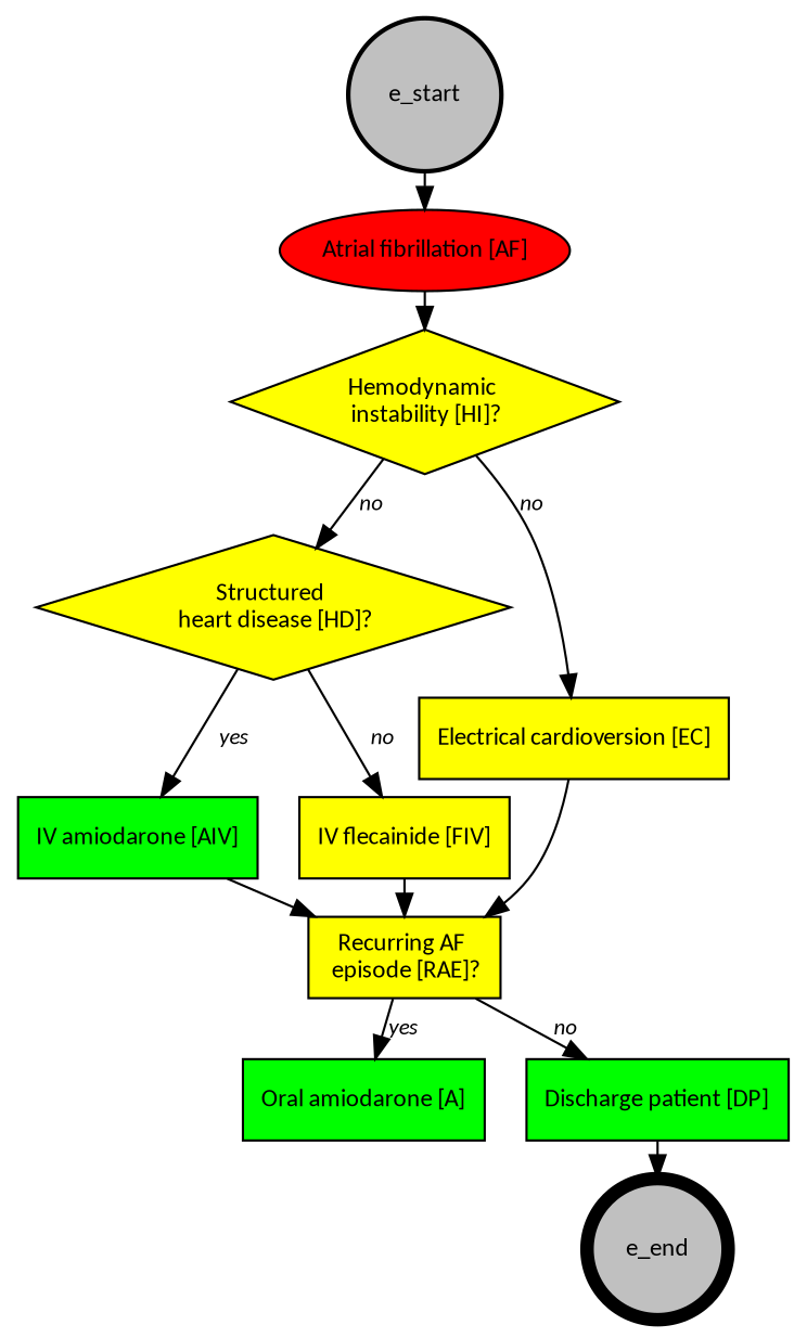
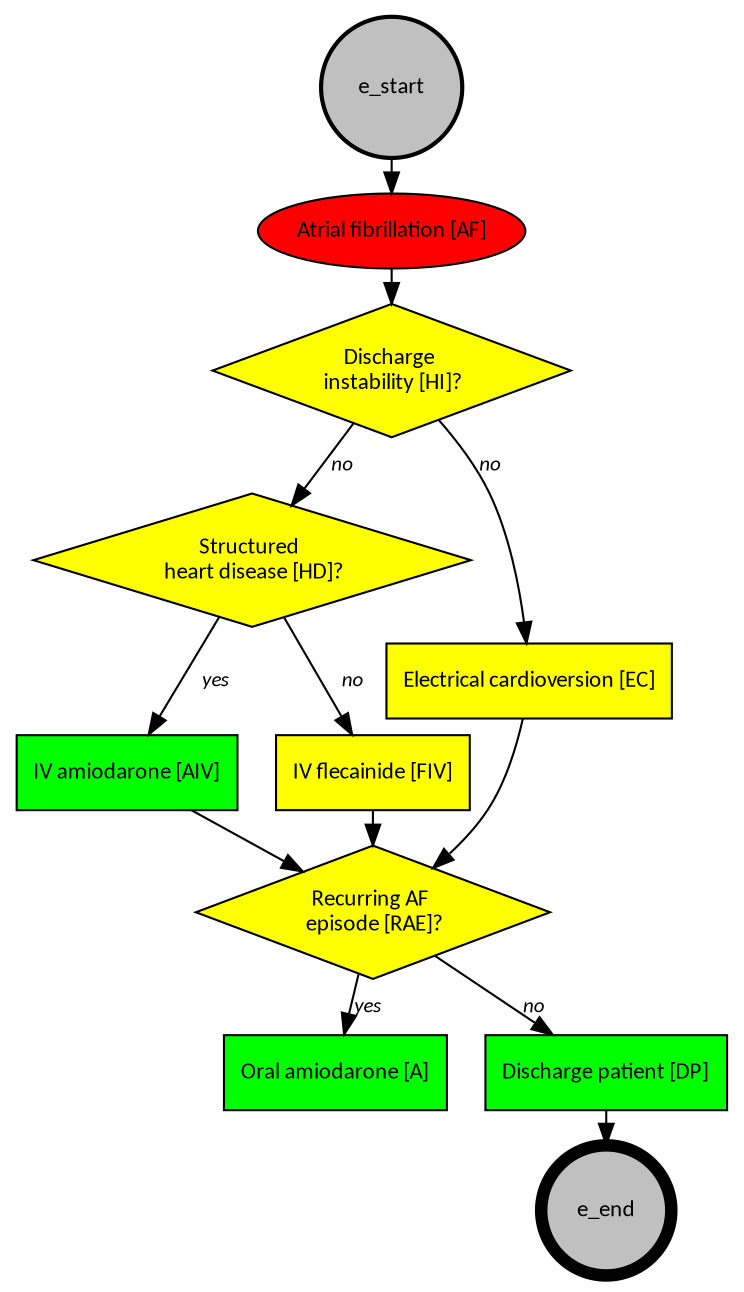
  digraph {
    ranksep=0.1
    node [fillcolor=yellow fontname=Calibri fontsize=11 shape=box style=filled]
    edge [fontname="Calibri Italic" fontsize=10]
    n1 [fillcolor=red label="Atrial fibrillation [AF]" shape=oval]
-   n2 [label="Hemodynamic \n instability [HI]?" shape=diamond]
+   n2 [label="Discharge \n instability [HI]?" shape=diamond]
    n3 [label="Structured \n heart disease [HD]?" shape=diamond]
    n4 [label="Electrical cardioversion [EC]"]
    n5 [fillcolor=green label="IV amiodarone [AIV]"]
    n6 [label="IV flecainide [FIV]"]
-   n7 [label="Recurring AF \n episode [RAE]?"]
+   n7 [label="Recurring AF \n episode [RAE]?" shape=diamond]
    n8 [fillcolor=green label="Oral amiodarone [A]"]
    n9 [fillcolor=green label="Discharge patient [DP]"]
    e_end [fillcolor=gray penwidth=6 shape=circle width=0.3]
    e_start [fillcolor=gray penwidth=2 shape=circle width=0.3]
    n1 -> n2
    n2 -> n3 [label=no]
    n2 -> n4 [label=no]
    n3 -> n5 [label=yes]
    n3 -> n6 [label=no]
    n4 -> n7
    n5 -> n7
    n6 -> n7
    n7 -> n8 [label=yes]
    n7 -> n9 [label=no]
    n9 -> e_end
    e_start -> n1
  }
